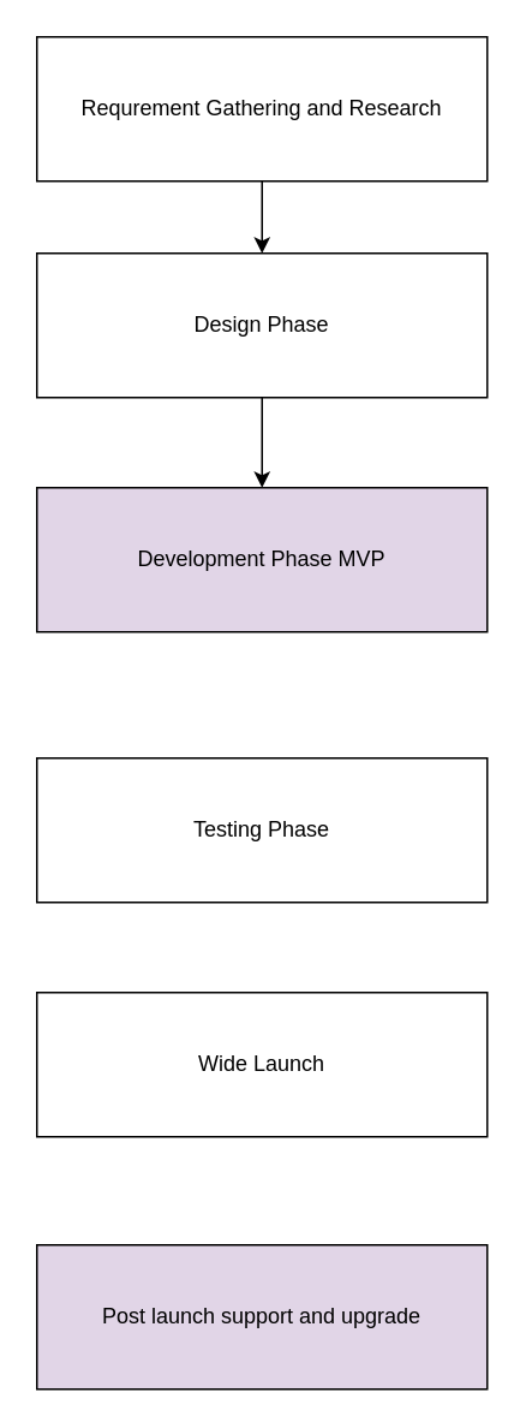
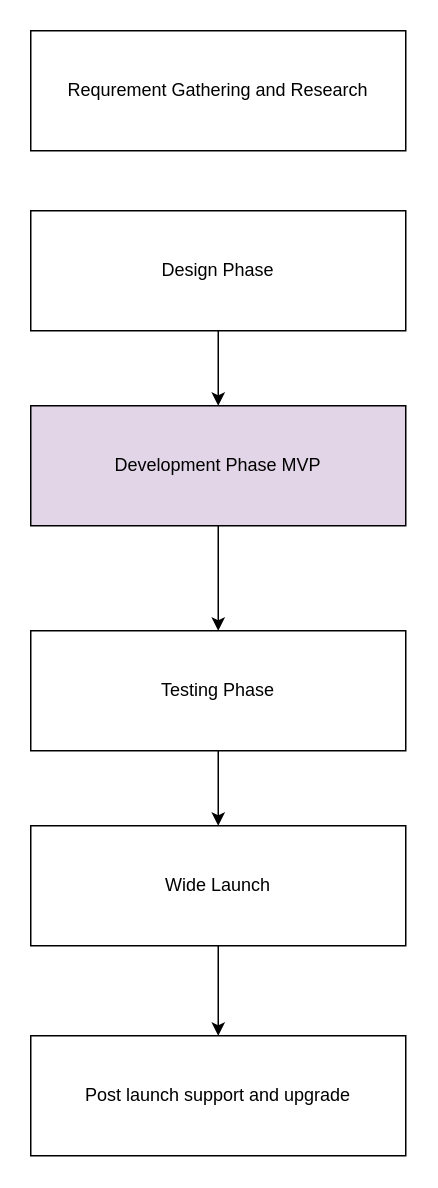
  <mxCell id="0" />
  <mxCell id="1" parent="0" />
- <mxCell id="2" style="edgeStyle=orthogonalEdgeStyle;rounded=0;orthogonalLoop=1;jettySize=auto;html=1;" edge="1" parent="1" source="3" target="5"><mxGeometry relative="1" as="geometry" /></mxCell>
  <mxCell id="3" value="Requrement Gathering and Research" style="rounded=0;whiteSpace=wrap;html=1;" vertex="1" parent="1"><mxGeometry x="20" y="20" width="250" height="80" as="geometry" /></mxCell>
  <mxCell id="4" style="edgeStyle=orthogonalEdgeStyle;rounded=0;orthogonalLoop=1;jettySize=auto;html=1;entryX=0.5;entryY=0;entryDx=0;entryDy=0;" edge="1" parent="1" source="5" target="7"><mxGeometry relative="1" as="geometry" /></mxCell>
  <mxCell id="5" value="Design Phase" style="rounded=0;whiteSpace=wrap;html=1;" vertex="1" parent="1"><mxGeometry x="20" y="140" width="250" height="80" as="geometry" /></mxCell>
+ <mxCell id="6" style="edgeStyle=orthogonalEdgeStyle;rounded=0;orthogonalLoop=1;jettySize=auto;html=1;" edge="1" parent="1" source="7" target="9"><mxGeometry relative="1" as="geometry" /></mxCell>
  <mxCell id="7" value="Development Phase MVP" style="rounded=0;whiteSpace=wrap;html=1;fillColor=#e1d5e7;" vertex="1" parent="1"><mxGeometry x="20" y="270" width="250" height="80" as="geometry" /></mxCell>
+ <mxCell id="8" style="edgeStyle=orthogonalEdgeStyle;rounded=0;orthogonalLoop=1;jettySize=auto;html=1;entryX=0.5;entryY=0;entryDx=0;entryDy=0;" edge="1" parent="1" source="9" target="11"><mxGeometry relative="1" as="geometry" /></mxCell>
  <mxCell id="9" value="Testing Phase" style="rounded=0;whiteSpace=wrap;html=1;" vertex="1" parent="1"><mxGeometry x="20" y="420" width="250" height="80" as="geometry" /></mxCell>
+ <mxCell id="10" style="edgeStyle=orthogonalEdgeStyle;rounded=0;orthogonalLoop=1;jettySize=auto;html=1;entryX=0.5;entryY=0;entryDx=0;entryDy=0;" edge="1" parent="1" source="11" target="12"><mxGeometry relative="1" as="geometry" /></mxCell>
  <mxCell id="11" value="Wide Launch" style="rounded=0;whiteSpace=wrap;html=1;" vertex="1" parent="1"><mxGeometry x="20" y="550" width="250" height="80" as="geometry" /></mxCell>
- <mxCell id="12" value="Post launch support and upgrade" style="rounded=0;whiteSpace=wrap;html=1;fillColor=#e1d5e7;" vertex="1" parent="1"><mxGeometry x="20" y="690" width="250" height="80" as="geometry" /></mxCell>
+ <mxCell id="12" value="Post launch support and upgrade" style="rounded=0;whiteSpace=wrap;html=1;" vertex="1" parent="1"><mxGeometry x="20" y="690" width="250" height="80" as="geometry" /></mxCell>
